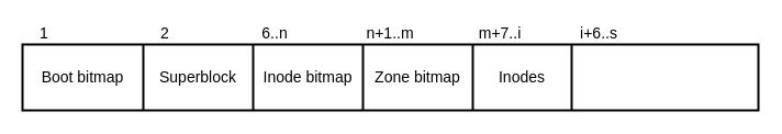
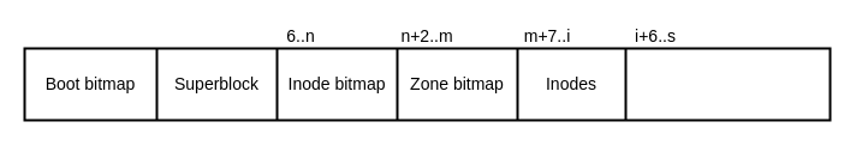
  <mxCell id="0" />
  <mxCell id="1" parent="0" />
  <mxCell id="2" value="" style="rounded=0;whiteSpace=wrap;html=1;fillColor=none;strokeWidth=2;" vertex="1" parent="1"><mxGeometry x="20" y="40" width="670" height="60" as="geometry" /></mxCell>
  <mxCell id="3" value="" style="group;strokeWidth=1;" vertex="1" connectable="0" parent="1"><mxGeometry x="20" y="40" width="110" height="60" as="geometry" /></mxCell>
  <mxCell id="4" value="&lt;font style=&quot;font-size: 14px&quot;&gt;Boot bitmap&lt;/font&gt;" style="text;html=1;strokeColor=none;fillColor=none;align=center;verticalAlign=middle;whiteSpace=wrap;rounded=0;" vertex="1" parent="3"><mxGeometry width="110.0" height="60" as="geometry" /></mxCell>
  <mxCell id="5" value="" style="endArrow=none;html=1;entryX=1;entryY=0;entryDx=0;entryDy=0;exitX=1;exitY=1;exitDx=0;exitDy=0;strokeWidth=2;" edge="1" parent="3" source="4" target="4"><mxGeometry width="50" height="50" relative="1" as="geometry"><mxPoint x="281.111" y="180" as="sourcePoint" /><mxPoint x="73.333" y="70" as="targetPoint" /></mxGeometry></mxCell>
  <mxCell id="6" value="" style="group;strokeWidth=1;" vertex="1" connectable="0" parent="1"><mxGeometry x="130" y="40" width="100" height="60" as="geometry" /></mxCell>
  <mxCell id="7" value="&lt;font style=&quot;font-size: 14px&quot;&gt;Superblock&lt;/font&gt;" style="text;html=1;strokeColor=none;fillColor=none;align=center;verticalAlign=middle;whiteSpace=wrap;rounded=0;" vertex="1" parent="6"><mxGeometry width="100" height="60" as="geometry" /></mxCell>
  <mxCell id="8" value="" style="endArrow=none;html=1;entryX=1;entryY=0;entryDx=0;entryDy=0;exitX=1;exitY=1;exitDx=0;exitDy=0;strokeWidth=2;" edge="1" parent="6" source="7" target="7"><mxGeometry width="50" height="50" relative="1" as="geometry"><mxPoint x="255.556" y="180" as="sourcePoint" /><mxPoint x="66.667" y="70" as="targetPoint" /></mxGeometry></mxCell>
  <mxCell id="9" value="" style="group;strokeWidth=1;" vertex="1" connectable="0" parent="1"><mxGeometry x="230" y="40" width="100" height="60" as="geometry" /></mxCell>
  <mxCell id="10" value="&lt;font style=&quot;font-size: 14px&quot;&gt;Inode bitmap&lt;/font&gt;" style="text;html=1;strokeColor=none;fillColor=none;align=center;verticalAlign=middle;whiteSpace=wrap;rounded=0;" vertex="1" parent="9"><mxGeometry width="100" height="60" as="geometry" /></mxCell>
  <mxCell id="11" value="" style="endArrow=none;html=1;entryX=1;entryY=0;entryDx=0;entryDy=0;exitX=1;exitY=1;exitDx=0;exitDy=0;strokeWidth=2;" edge="1" parent="9" source="10" target="10"><mxGeometry width="50" height="50" relative="1" as="geometry"><mxPoint x="255.556" y="180" as="sourcePoint" /><mxPoint x="66.667" y="70" as="targetPoint" /></mxGeometry></mxCell>
  <mxCell id="12" value="" style="group;strokeWidth=1;" vertex="1" connectable="0" parent="1"><mxGeometry x="330" y="40" width="100" height="60" as="geometry" /></mxCell>
  <mxCell id="13" value="&lt;font style=&quot;font-size: 14px&quot;&gt;Zone bitmap&lt;/font&gt;" style="text;html=1;strokeColor=none;fillColor=none;align=center;verticalAlign=middle;whiteSpace=wrap;rounded=0;" vertex="1" parent="12"><mxGeometry width="100" height="60" as="geometry" /></mxCell>
  <mxCell id="14" value="" style="endArrow=none;html=1;entryX=1;entryY=0;entryDx=0;entryDy=0;exitX=1;exitY=1;exitDx=0;exitDy=0;strokeWidth=2;" edge="1" parent="12" source="13" target="13"><mxGeometry width="50" height="50" relative="1" as="geometry"><mxPoint x="255.556" y="180" as="sourcePoint" /><mxPoint x="66.667" y="70" as="targetPoint" /></mxGeometry></mxCell>
  <mxCell id="15" value="" style="group;strokeWidth=1;" vertex="1" connectable="0" parent="1"><mxGeometry x="430" y="40" width="90" height="60" as="geometry" /></mxCell>
  <mxCell id="16" value="&lt;font style=&quot;font-size: 14px&quot;&gt;Inodes&lt;/font&gt;" style="text;html=1;strokeColor=none;fillColor=none;align=center;verticalAlign=middle;whiteSpace=wrap;rounded=0;" vertex="1" parent="15"><mxGeometry width="90" height="60" as="geometry" /></mxCell>
  <mxCell id="17" value="" style="endArrow=none;html=1;entryX=1;entryY=0;entryDx=0;entryDy=0;exitX=1;exitY=1;exitDx=0;exitDy=0;strokeWidth=2;" edge="1" parent="15" source="16" target="16"><mxGeometry width="50" height="50" relative="1" as="geometry"><mxPoint x="230" y="180" as="sourcePoint" /><mxPoint x="60" y="70" as="targetPoint" /></mxGeometry></mxCell>
- <mxCell id="18" value="&lt;font style=&quot;font-size: 14px&quot;&gt;1&lt;/font&gt;" style="text;html=1;strokeColor=none;fillColor=none;align=center;verticalAlign=middle;whiteSpace=wrap;rounded=0;" vertex="1" parent="1"><mxGeometry x="20" y="20" width="40" height="20" as="geometry" /></mxCell>
- <mxCell id="19" value="&lt;font style=&quot;font-size: 14px&quot;&gt;2&lt;/font&gt;" style="text;html=1;strokeColor=none;fillColor=none;align=center;verticalAlign=middle;whiteSpace=wrap;rounded=0;" vertex="1" parent="1"><mxGeometry x="130" y="20" width="40" height="20" as="geometry" /></mxCell>
  <mxCell id="20" value="&lt;font style=&quot;font-size: 14px&quot;&gt;6..n&lt;/font&gt;" style="text;html=1;strokeColor=none;fillColor=none;align=center;verticalAlign=middle;whiteSpace=wrap;rounded=0;" vertex="1" parent="1"><mxGeometry x="230" y="20" width="40" height="20" as="geometry" /></mxCell>
- <mxCell id="21" value="&lt;font style=&quot;font-size: 14px&quot;&gt;n+1..m&lt;/font&gt;" style="text;html=1;strokeColor=none;fillColor=none;align=center;verticalAlign=middle;whiteSpace=wrap;rounded=0;" vertex="1" parent="1"><mxGeometry x="330" y="20" width="50" height="20" as="geometry" /></mxCell>
+ <mxCell id="21" value="&lt;font style=&quot;font-size: 14px&quot;&gt;n+2..m&lt;/font&gt;" style="text;html=1;strokeColor=none;fillColor=none;align=center;verticalAlign=middle;whiteSpace=wrap;rounded=0;" vertex="1" parent="1"><mxGeometry x="330" y="20" width="50" height="20" as="geometry" /></mxCell>
  <mxCell id="22" value="&lt;font style=&quot;font-size: 14px&quot;&gt;m+7..i&lt;/font&gt;" style="text;html=1;strokeColor=none;fillColor=none;align=center;verticalAlign=middle;whiteSpace=wrap;rounded=0;" vertex="1" parent="1"><mxGeometry x="430" y="20" width="50" height="20" as="geometry" /></mxCell>
  <mxCell id="23" value="&lt;font style=&quot;font-size: 14px&quot;&gt;i+6..s&lt;/font&gt;" style="text;html=1;strokeColor=none;fillColor=none;align=center;verticalAlign=middle;whiteSpace=wrap;rounded=0;" vertex="1" parent="1"><mxGeometry x="520" y="20" width="50" height="20" as="geometry" /></mxCell>
